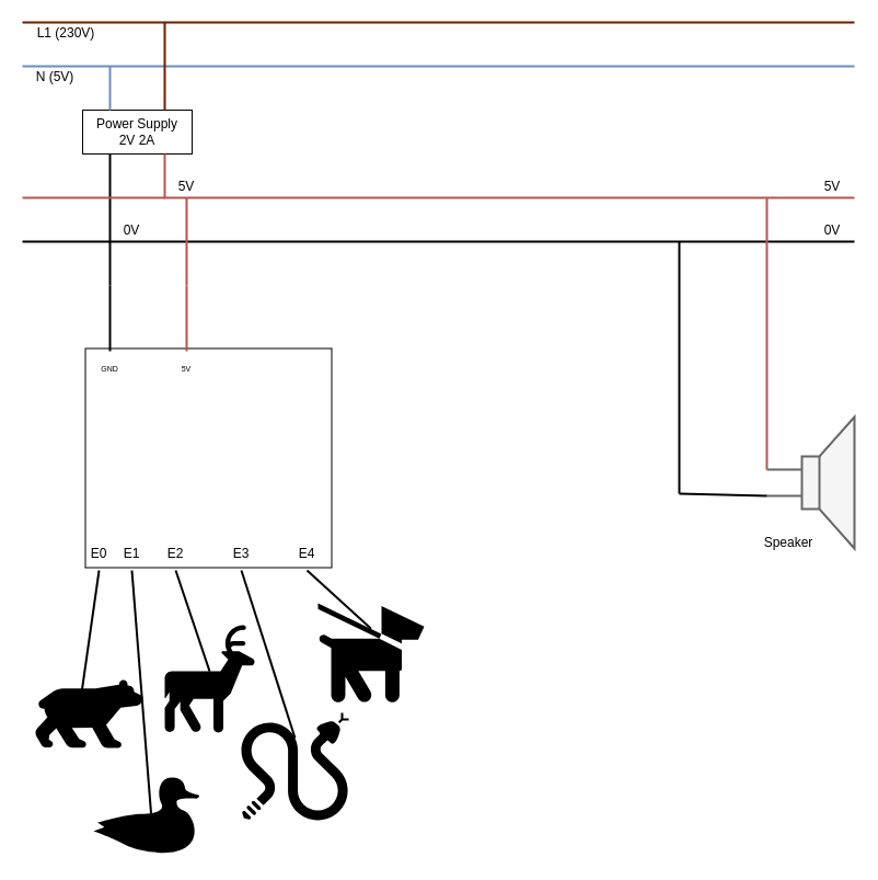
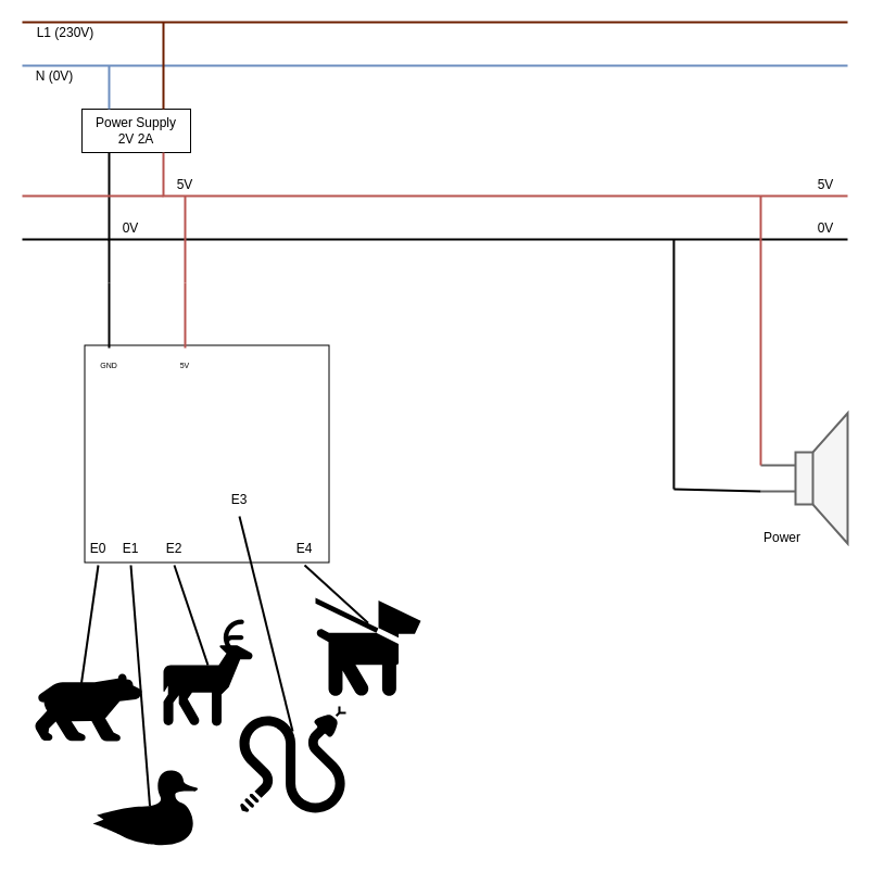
  <mxCell id="0" />
  <mxCell id="1" parent="0" />
  <mxCell id="2" value="" style="endArrow=none;html=1;rounded=0;strokeWidth=2;fillColor=#a0522d;strokeColor=#6D1F00;" parent="1" edge="1"><mxGeometry width="50" height="50" relative="1" as="geometry"><mxPoint x="20" y="20" as="sourcePoint" /><mxPoint x="780" y="20" as="targetPoint" /></mxGeometry></mxCell>
  <mxCell id="3" value="" style="endArrow=none;html=1;rounded=0;strokeWidth=2;fillColor=#dae8fc;strokeColor=#6c8ebf;" parent="1" edge="1"><mxGeometry width="50" height="50" relative="1" as="geometry"><mxPoint x="20" y="60" as="sourcePoint" /><mxPoint x="780" y="60" as="targetPoint" /></mxGeometry></mxCell>
  <mxCell id="4" value="L1 (230V)" style="text;html=1;strokeColor=none;fillColor=none;align=center;verticalAlign=middle;whiteSpace=wrap;rounded=0;" parent="1" vertex="1"><mxGeometry x="20" y="20" width="80" height="20" as="geometry" /></mxCell>
- <mxCell id="5" value="N (5V)" style="text;html=1;strokeColor=none;fillColor=none;align=center;verticalAlign=middle;whiteSpace=wrap;rounded=0;" parent="1" vertex="1"><mxGeometry x="20" y="60" width="60" height="20" as="geometry" /></mxCell>
+ <mxCell id="5" value="N (0V)" style="text;html=1;strokeColor=none;fillColor=none;align=center;verticalAlign=middle;whiteSpace=wrap;rounded=0;" parent="1" vertex="1"><mxGeometry x="20" y="60" width="60" height="20" as="geometry" /></mxCell>
  <mxCell id="6" value="Power Supply&lt;br&gt;2V 2A" style="rounded=0;whiteSpace=wrap;html=1;" parent="1" vertex="1"><mxGeometry x="75" y="100" width="100" height="40" as="geometry" /></mxCell>
  <mxCell id="7" value="" style="endArrow=none;html=1;rounded=0;exitX=0.25;exitY=0;exitDx=0;exitDy=0;strokeWidth=2;fillColor=#dae8fc;strokeColor=#6c8ebf;" parent="1" source="6" edge="1"><mxGeometry width="50" height="50" relative="1" as="geometry"><mxPoint x="30" y="290" as="sourcePoint" /><mxPoint x="100" y="60" as="targetPoint" /></mxGeometry></mxCell>
  <mxCell id="8" value="" style="endArrow=none;html=1;rounded=0;exitX=0.75;exitY=0;exitDx=0;exitDy=0;strokeWidth=2;fillColor=#a0522d;strokeColor=#6D1F00;" parent="1" source="6" edge="1"><mxGeometry width="50" height="50" relative="1" as="geometry"><mxPoint x="155" y="70" as="sourcePoint" /><mxPoint x="150" y="20" as="targetPoint" /></mxGeometry></mxCell>
  <mxCell id="9" value="" style="endArrow=none;html=1;rounded=0;entryX=0.25;entryY=1;entryDx=0;entryDy=0;strokeWidth=2;" parent="1" target="6" edge="1"><mxGeometry width="50" height="50" relative="1" as="geometry"><mxPoint x="780" y="220" as="sourcePoint" /><mxPoint x="130" y="200" as="targetPoint" /><Array as="points"><mxPoint x="100" y="220" /></Array></mxGeometry></mxCell>
  <mxCell id="10" value="" style="endArrow=none;html=1;rounded=0;entryX=0.75;entryY=1;entryDx=0;entryDy=0;strokeWidth=2;fillColor=#f8cecc;strokeColor=#b85450;" parent="1" target="6" edge="1"><mxGeometry width="50" height="50" relative="1" as="geometry"><mxPoint x="780" y="180" as="sourcePoint" /><mxPoint x="160" y="200" as="targetPoint" /><Array as="points"><mxPoint x="150" y="180" /></Array></mxGeometry></mxCell>
  <mxCell id="11" value="5V" style="text;html=1;strokeColor=none;fillColor=none;align=center;verticalAlign=middle;whiteSpace=wrap;rounded=0;" parent="1" vertex="1"><mxGeometry x="150" y="160" width="40" height="20" as="geometry" /></mxCell>
  <mxCell id="12" value="0V" style="text;html=1;strokeColor=none;fillColor=none;align=center;verticalAlign=middle;whiteSpace=wrap;rounded=0;" parent="1" vertex="1"><mxGeometry x="100" y="200" width="40" height="20" as="geometry" /></mxCell>
  <mxCell id="13" value="" style="endArrow=none;html=1;rounded=0;strokeWidth=2;" parent="1" edge="1"><mxGeometry width="50" height="50" relative="1" as="geometry"><mxPoint x="710" y="220" as="sourcePoint" /><mxPoint x="710" y="220" as="targetPoint" /></mxGeometry></mxCell>
  <mxCell id="14" value="" style="endArrow=none;html=1;rounded=0;strokeWidth=2;" parent="1" edge="1"><mxGeometry width="50" height="50" relative="1" as="geometry"><mxPoint x="20" y="220" as="sourcePoint" /><mxPoint x="100" y="220" as="targetPoint" /></mxGeometry></mxCell>
  <mxCell id="15" value="" style="endArrow=none;html=1;rounded=0;fillColor=#f8cecc;strokeColor=#b85450;strokeWidth=2;" parent="1" edge="1"><mxGeometry width="50" height="50" relative="1" as="geometry"><mxPoint x="20" y="180" as="sourcePoint" /><mxPoint x="150" y="180" as="targetPoint" /></mxGeometry></mxCell>
  <mxCell id="16" value="" style="endArrow=none;html=1;rounded=0;strokeWidth=2;" parent="1" edge="1"><mxGeometry width="50" height="50" relative="1" as="geometry"><mxPoint x="100" y="260" as="sourcePoint" /><mxPoint x="100" y="220" as="targetPoint" /></mxGeometry></mxCell>
  <mxCell id="17" value="" style="endArrow=none;html=1;rounded=0;strokeWidth=2;fillColor=#f8cecc;strokeColor=#b85450;" parent="1" edge="1"><mxGeometry width="50" height="50" relative="1" as="geometry"><mxPoint x="170" y="260" as="sourcePoint" /><mxPoint x="170" y="180" as="targetPoint" /></mxGeometry></mxCell>
  <mxCell id="18" value="" style="pointerEvents=1;verticalLabelPosition=bottom;shadow=0;dashed=0;align=center;html=1;verticalAlign=top;shape=mxgraph.electrical.electro-mechanical.loudspeaker;fillColor=#f5f5f5;fontColor=#333333;strokeColor=#666666;strokeWidth=2;" parent="1" vertex="1"><mxGeometry x="700" y="380" width="80" height="120" as="geometry" /></mxCell>
- <mxCell id="19" value="Speaker" style="rounded=0;whiteSpace=wrap;html=1;fillColor=none;strokeColor=none;" parent="1" vertex="1"><mxGeometry x="690" y="480" width="60" height="30" as="geometry" /></mxCell>
+ <mxCell id="19" value="Power" style="rounded=0;whiteSpace=wrap;html=1;fillColor=none;strokeColor=none;" parent="1" vertex="1"><mxGeometry x="690" y="480" width="60" height="30" as="geometry" /></mxCell>
  <mxCell id="20" value="5V" style="text;html=1;strokeColor=none;fillColor=none;align=center;verticalAlign=middle;whiteSpace=wrap;rounded=0;" parent="1" vertex="1"><mxGeometry x="740" y="160" width="40" height="20" as="geometry" /></mxCell>
  <mxCell id="21" value="0V" style="text;html=1;strokeColor=none;fillColor=none;align=center;verticalAlign=middle;whiteSpace=wrap;rounded=0;" parent="1" vertex="1"><mxGeometry x="740" y="200" width="40" height="20" as="geometry" /></mxCell>
  <mxCell id="22" value="" style="endArrow=none;html=1;rounded=0;exitX=0;exitY=0.6;exitDx=0;exitDy=0;exitPerimeter=0;strokeWidth=2;" edge="1" parent="1" source="18"><mxGeometry width="50" height="50" relative="1" as="geometry"><mxPoint x="390" y="470" as="sourcePoint" /><mxPoint x="620" y="450" as="targetPoint" /></mxGeometry></mxCell>
  <mxCell id="23" value="" style="endArrow=none;html=1;rounded=0;strokeWidth=2;" edge="1" parent="1"><mxGeometry width="50" height="50" relative="1" as="geometry"><mxPoint x="620" y="450" as="sourcePoint" /><mxPoint x="620" y="220" as="targetPoint" /></mxGeometry></mxCell>
  <mxCell id="24" value="" style="endArrow=none;html=1;rounded=0;fillColor=#f8cecc;strokeColor=#b85450;exitX=0;exitY=0.4;exitDx=0;exitDy=0;exitPerimeter=0;strokeWidth=2;" edge="1" parent="1" source="18"><mxGeometry width="50" height="50" relative="1" as="geometry"><mxPoint x="390" y="470" as="sourcePoint" /><mxPoint x="700" y="180" as="targetPoint" /></mxGeometry></mxCell>
  <mxCell id="25" value="" style="rounded=0;whiteSpace=wrap;html=1;rotation=90;" vertex="1" parent="1"><mxGeometry x="90" y="305" width="200" height="225" as="geometry" /></mxCell>
  <mxCell id="26" value="&lt;font style=&quot;font-size: 7px;&quot;&gt;5V&lt;/font&gt;" style="text;html=1;align=center;verticalAlign=middle;whiteSpace=wrap;rounded=0;" vertex="1" parent="1"><mxGeometry x="140" y="320" width="60" height="30" as="geometry" /></mxCell>
  <mxCell id="27" value="&lt;font style=&quot;font-size: 7px;&quot;&gt;GND&lt;/font&gt;" style="text;html=1;align=center;verticalAlign=middle;whiteSpace=wrap;rounded=0;" vertex="1" parent="1"><mxGeometry x="70" y="320" width="60" height="30" as="geometry" /></mxCell>
  <mxCell id="28" value="" style="endArrow=none;html=1;rounded=0;strokeWidth=2;" edge="1" parent="1" target="27"><mxGeometry width="50" height="50" relative="1" as="geometry"><mxPoint x="100" y="260" as="sourcePoint" /><mxPoint x="220" y="260" as="targetPoint" /></mxGeometry></mxCell>
  <mxCell id="29" value="" style="endArrow=none;html=1;rounded=0;fillColor=#f8cecc;strokeColor=#b85450;exitX=0.5;exitY=0;exitDx=0;exitDy=0;strokeWidth=2;" edge="1" parent="1" source="26"><mxGeometry width="50" height="50" relative="1" as="geometry"><mxPoint x="170" y="310" as="sourcePoint" /><mxPoint x="170" y="260" as="targetPoint" /></mxGeometry></mxCell>
  <mxCell id="30" value="E0" style="text;html=1;align=center;verticalAlign=middle;whiteSpace=wrap;rounded=0;" vertex="1" parent="1"><mxGeometry x="60" y="490" width="60" height="30" as="geometry" /></mxCell>
  <mxCell id="31" value="E1" style="text;html=1;align=center;verticalAlign=middle;whiteSpace=wrap;rounded=0;" vertex="1" parent="1"><mxGeometry x="90" y="490" width="60" height="30" as="geometry" /></mxCell>
  <mxCell id="32" value="E2" style="text;html=1;align=center;verticalAlign=middle;whiteSpace=wrap;rounded=0;" vertex="1" parent="1"><mxGeometry x="130" y="490" width="60" height="30" as="geometry" /></mxCell>
- <mxCell id="33" value="E3" style="text;html=1;align=center;verticalAlign=middle;whiteSpace=wrap;rounded=0;" vertex="1" parent="1"><mxGeometry x="190" y="490" width="60" height="30" as="geometry" /></mxCell>
+ <mxCell id="33" value="E3" style="text;html=1;align=center;verticalAlign=middle;whiteSpace=wrap;rounded=0;" vertex="1" parent="1"><mxGeometry x="190" y="445" width="60" height="30" as="geometry" /></mxCell>
  <mxCell id="34" value="E4" style="text;html=1;align=center;verticalAlign=middle;whiteSpace=wrap;rounded=0;" vertex="1" parent="1"><mxGeometry x="250" y="490" width="60" height="30" as="geometry" /></mxCell>
  <mxCell id="35" value="" style="shape=mxgraph.signs.animals.bear_1;html=1;pointerEvents=1;fillColor=#000000;strokeColor=none;verticalLabelPosition=bottom;verticalAlign=top;align=center;sketch=0;" vertex="1" parent="1"><mxGeometry x="32" y="620" width="98" height="62" as="geometry" /></mxCell>
  <mxCell id="36" value="" style="shape=mxgraph.signs.animals.deer_1;html=1;pointerEvents=1;fillColor=#000000;strokeColor=none;verticalLabelPosition=bottom;verticalAlign=top;align=center;sketch=0;" vertex="1" parent="1"><mxGeometry x="150" y="570" width="82" height="98" as="geometry" /></mxCell>
  <mxCell id="37" value="" style="shape=mxgraph.signs.animals.dog_on_leash;html=1;pointerEvents=1;fillColor=#000000;strokeColor=none;verticalLabelPosition=bottom;verticalAlign=top;align=center;sketch=0;" vertex="1" parent="1"><mxGeometry x="290" y="550" width="97" height="91" as="geometry" /></mxCell>
  <mxCell id="38" value="" style="shape=mxgraph.signs.animals.duck;html=1;pointerEvents=1;fillColor=#000000;strokeColor=none;verticalLabelPosition=bottom;verticalAlign=top;align=center;sketch=0;" vertex="1" parent="1"><mxGeometry x="85" y="708" width="105" height="73" as="geometry" /></mxCell>
  <mxCell id="39" value="" style="shape=mxgraph.signs.animals.snake;html=1;pointerEvents=1;fillColor=#000000;strokeColor=none;verticalLabelPosition=bottom;verticalAlign=top;align=center;sketch=0;" vertex="1" parent="1"><mxGeometry x="220" y="650" width="98" height="98" as="geometry" /></mxCell>
  <mxCell id="40" value="" style="endArrow=none;html=1;rounded=0;strokeWidth=2;" edge="1" parent="1"><mxGeometry width="50" height="50" relative="1" as="geometry"><mxPoint x="70" y="660" as="sourcePoint" /><mxPoint x="90" y="520" as="targetPoint" /></mxGeometry></mxCell>
  <mxCell id="41" value="" style="endArrow=none;html=1;rounded=0;entryX=0.5;entryY=1;entryDx=0;entryDy=0;exitX=0.5;exitY=0.46;exitDx=0;exitDy=0;exitPerimeter=0;strokeWidth=2;" edge="1" parent="1" source="38" target="31"><mxGeometry width="50" height="50" relative="1" as="geometry"><mxPoint x="170" y="710" as="sourcePoint" /><mxPoint x="220" y="660" as="targetPoint" /></mxGeometry></mxCell>
  <mxCell id="42" value="" style="endArrow=none;html=1;rounded=0;exitX=0.5;exitY=0.43;exitDx=0;exitDy=0;exitPerimeter=0;strokeWidth=2;" edge="1" parent="1" source="36"><mxGeometry width="50" height="50" relative="1" as="geometry"><mxPoint x="140" y="660" as="sourcePoint" /><mxPoint x="160" y="520" as="targetPoint" /></mxGeometry></mxCell>
  <mxCell id="43" value="" style="endArrow=none;html=1;rounded=0;entryX=0.5;entryY=1;entryDx=0;entryDy=0;exitX=0.5;exitY=0.235;exitDx=0;exitDy=0;exitPerimeter=0;strokeWidth=2;" edge="1" parent="1" source="39" target="33"><mxGeometry width="50" height="50" relative="1" as="geometry"><mxPoint x="270" y="620" as="sourcePoint" /><mxPoint x="320" y="570" as="targetPoint" /></mxGeometry></mxCell>
  <mxCell id="44" value="" style="endArrow=none;html=1;rounded=0;entryX=0.5;entryY=1;entryDx=0;entryDy=0;exitX=0.5;exitY=0.255;exitDx=0;exitDy=0;exitPerimeter=0;strokeWidth=2;" edge="1" parent="1" source="37" target="34"><mxGeometry width="50" height="50" relative="1" as="geometry"><mxPoint x="150" y="590" as="sourcePoint" /><mxPoint x="200" y="540" as="targetPoint" /></mxGeometry></mxCell>
